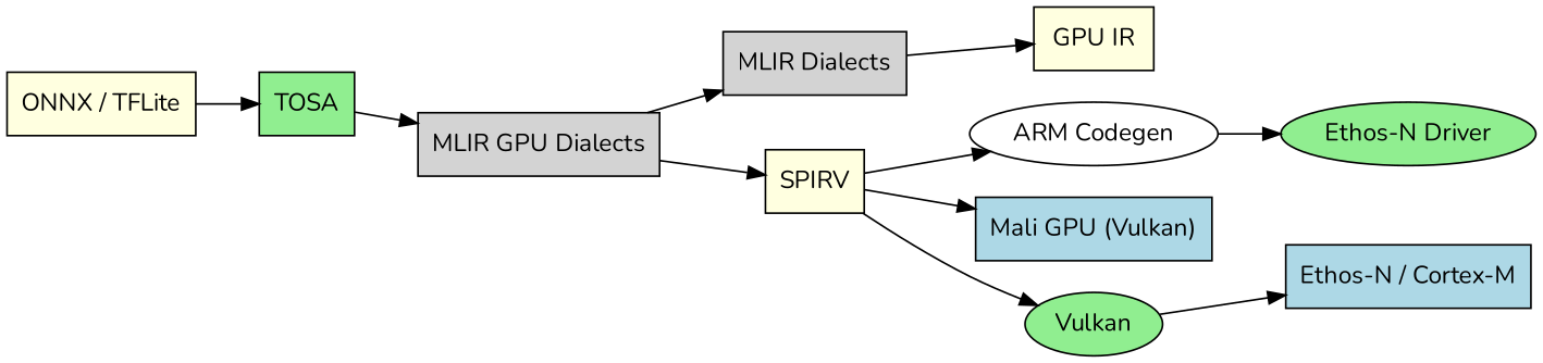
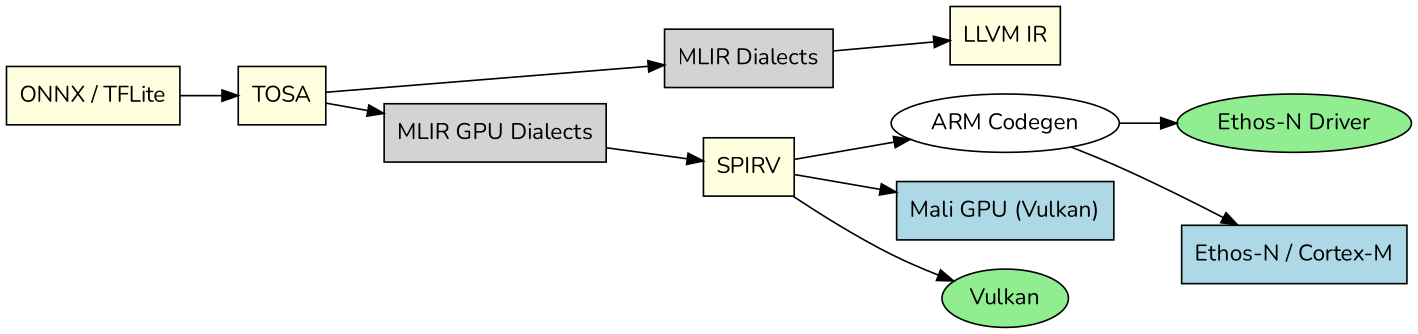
  digraph {
    fontname=Nunito
    rankdir=LR
    node [fillcolor=lightyellow fontname=Nunito shape=box style=filled]
    edge [fontname=Nunito]
    "ONNX / TFLite"
-   TOSA [fillcolor=lightgreen]
+   TOSA
    "MLIR Dialects" [fillcolor=lightgray]
    "MLIR GPU Dialects" [fillcolor=lightgray]
-   "LLVM IR" [label="GPU IR"]
+   "LLVM IR"
    SPIRV
    "ARM Codegen" [fillcolor=white shape=oval]
    "Ethos-N / Cortex-M" [fillcolor=lightblue]
    "Ethos-N Driver" [fillcolor=lightgreen shape=oval]
    "Mali GPU (Vulkan)" [fillcolor=lightblue]
    Vulkan [fillcolor=lightgreen shape=oval]
    "ONNX / TFLite" -> TOSA
-   "MLIR GPU Dialects" -> "MLIR Dialects"
+   TOSA -> "MLIR Dialects"
    TOSA -> "MLIR GPU Dialects"
    "MLIR Dialects" -> "LLVM IR"
    "MLIR GPU Dialects" -> SPIRV
    SPIRV -> "ARM Codegen"
    SPIRV -> "Mali GPU (Vulkan)"
    SPIRV -> Vulkan
-   Vulkan -> "Ethos-N / Cortex-M"
+   "ARM Codegen" -> "Ethos-N / Cortex-M"
    "ARM Codegen" -> "Ethos-N Driver"
  }
